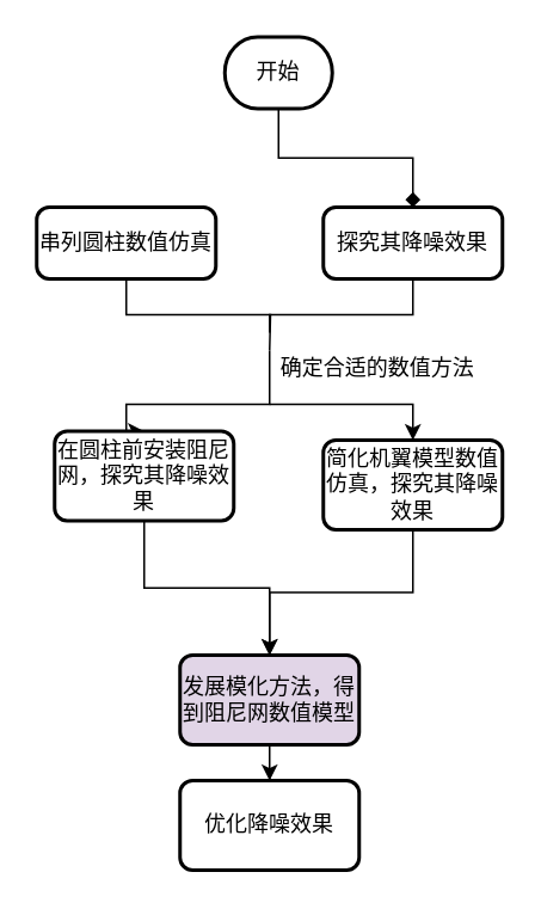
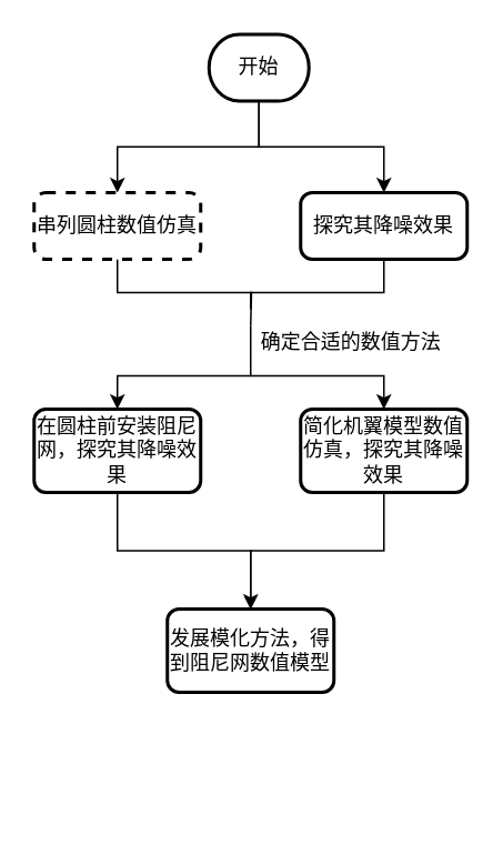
  <mxCell id="0" />
  <mxCell id="1" parent="0" />
- <mxCell id="3" style="edgeStyle=orthogonalEdgeStyle;rounded=0;orthogonalLoop=1;jettySize=auto;html=1;exitX=0.5;exitY=1;exitDx=0;exitDy=0;exitPerimeter=0;entryX=0.5;entryY=0;entryDx=0;entryDy=0;endArrow=diamond;" edge="1" parent="1" source="4" target="8"><mxGeometry relative="1" as="geometry" /></mxCell>
+ <mxCell id="2" style="edgeStyle=orthogonalEdgeStyle;rounded=0;orthogonalLoop=1;jettySize=auto;html=1;exitX=0.5;exitY=1;exitDx=0;exitDy=0;exitPerimeter=0;" edge="1" parent="1" source="4" target="6"><mxGeometry relative="1" as="geometry" /></mxCell>
+ <mxCell id="3" style="edgeStyle=orthogonalEdgeStyle;rounded=0;orthogonalLoop=1;jettySize=auto;html=1;exitX=0.5;exitY=1;exitDx=0;exitDy=0;exitPerimeter=0;entryX=0.5;entryY=0;entryDx=0;entryDy=0;" edge="1" parent="1" source="4" target="8"><mxGeometry relative="1" as="geometry" /></mxCell>
  <mxCell id="4" value="开始" style="strokeWidth=2;html=1;shape=mxgraph.flowchart.terminator;whiteSpace=wrap;" vertex="1" parent="1"><mxGeometry x="125" y="20" width="60" height="40" as="geometry" /></mxCell>
  <mxCell id="5" style="edgeStyle=orthogonalEdgeStyle;rounded=0;orthogonalLoop=1;jettySize=auto;html=1;exitX=0.5;exitY=1;exitDx=0;exitDy=0;startArrow=none;startFill=0;endArrow=none;endFill=0;" edge="1" parent="1" source="6"><mxGeometry relative="1" as="geometry"><mxPoint x="150" y="195" as="targetPoint" /></mxGeometry></mxCell>
- <mxCell id="6" value="串列圆柱数值仿真" style="rounded=1;whiteSpace=wrap;html=1;absoluteArcSize=1;arcSize=14;strokeWidth=2;" vertex="1" parent="1"><mxGeometry x="20" y="115" width="100" height="40" as="geometry" /></mxCell>
+ <mxCell id="6" value="串列圆柱数值仿真" style="rounded=1;whiteSpace=wrap;html=1;absoluteArcSize=1;arcSize=14;strokeWidth=2;dashed=1;" vertex="1" parent="1"><mxGeometry x="20" y="115" width="100" height="40" as="geometry" /></mxCell>
  <mxCell id="7" style="edgeStyle=orthogonalEdgeStyle;rounded=0;orthogonalLoop=1;jettySize=auto;html=1;exitX=0.5;exitY=1;exitDx=0;exitDy=0;startArrow=none;startFill=0;endArrow=none;endFill=0;" edge="1" parent="1" source="8"><mxGeometry relative="1" as="geometry"><mxPoint x="150" y="185" as="targetPoint" /><Array as="points"><mxPoint x="230" y="175" /><mxPoint x="150" y="175" /></Array></mxGeometry></mxCell>
  <mxCell id="8" value="探究其降噪效果" style="rounded=1;whiteSpace=wrap;html=1;absoluteArcSize=1;arcSize=14;strokeWidth=2;" vertex="1" parent="1"><mxGeometry x="180" y="115" width="100" height="40" as="geometry" /></mxCell>
  <mxCell id="9" style="edgeStyle=orthogonalEdgeStyle;rounded=0;orthogonalLoop=1;jettySize=auto;html=1;exitX=0.5;exitY=0;exitDx=0;exitDy=0;startArrow=classic;startFill=1;endArrow=none;endFill=0;" edge="1" parent="1" source="11"><mxGeometry relative="1" as="geometry"><mxPoint x="150" y="195" as="targetPoint" /><Array as="points"><mxPoint x="70" y="225" /><mxPoint x="150" y="225" /></Array></mxGeometry></mxCell>
  <mxCell id="10" style="edgeStyle=orthogonalEdgeStyle;rounded=0;orthogonalLoop=1;jettySize=auto;html=1;exitX=0.5;exitY=1;exitDx=0;exitDy=0;startArrow=none;startFill=0;endArrow=classic;endFill=1;" edge="1" parent="1" source="11" target="17"><mxGeometry relative="1" as="geometry" /></mxCell>
- <mxCell id="11" value="在圆柱前安装阻尼网，探究其降噪效果" style="rounded=1;whiteSpace=wrap;html=1;absoluteArcSize=1;arcSize=14;strokeWidth=2;" vertex="1" parent="1"><mxGeometry x="30" y="240" width="100" height="50" as="geometry" /></mxCell>
+ <mxCell id="11" value="在圆柱前安装阻尼网，探究其降噪效果" style="rounded=1;whiteSpace=wrap;html=1;absoluteArcSize=1;arcSize=14;strokeWidth=2;" vertex="1" parent="1"><mxGeometry x="20" y="245" width="100" height="50" as="geometry" /></mxCell>
  <mxCell id="12" style="edgeStyle=orthogonalEdgeStyle;rounded=0;orthogonalLoop=1;jettySize=auto;html=1;exitX=0.5;exitY=0;exitDx=0;exitDy=0;startArrow=classic;startFill=1;endArrow=none;endFill=0;" edge="1" parent="1" source="14"><mxGeometry relative="1" as="geometry"><mxPoint x="150" y="225" as="targetPoint" /><Array as="points"><mxPoint x="230" y="225" /></Array></mxGeometry></mxCell>
- <mxCell id="13" style="edgeStyle=orthogonalEdgeStyle;rounded=0;orthogonalLoop=1;jettySize=auto;html=1;exitX=0.5;exitY=1;exitDx=0;exitDy=0;entryX=0.5;entryY=0;entryDx=0;entryDy=0;startArrow=none;startFill=0;endArrow=classic;endFill=1;" edge="1" parent="1" source="14" target="17"><mxGeometry relative="1" as="geometry" /></mxCell>
+ <mxCell id="13" style="edgeStyle=orthogonalEdgeStyle;rounded=0;orthogonalLoop=1;jettySize=auto;html=1;exitX=0.5;exitY=1;exitDx=0;exitDy=0;entryX=0.5;entryY=0;entryDx=0;entryDy=0;startArrow=none;startFill=0;endArrow=open;endFill=1;" edge="1" parent="1" source="14" target="17"><mxGeometry relative="1" as="geometry" /></mxCell>
  <mxCell id="14" value="简化机翼模型数值仿真，探究其降噪效果" style="rounded=1;whiteSpace=wrap;html=1;absoluteArcSize=1;arcSize=14;strokeWidth=2;" vertex="1" parent="1"><mxGeometry x="180" y="245" width="100" height="50" as="geometry" /></mxCell>
  <mxCell id="15" value="确定合适的数值方法" style="text;html=1;align=center;verticalAlign=middle;resizable=0;points=[];autosize=1;strokeColor=none;fillColor=none;" vertex="1" parent="1"><mxGeometry x="145" y="190" width="130" height="30" as="geometry" /></mxCell>
- <mxCell id="16" style="edgeStyle=orthogonalEdgeStyle;rounded=0;orthogonalLoop=1;jettySize=auto;html=1;exitX=0.5;exitY=1;exitDx=0;exitDy=0;startArrow=none;startFill=0;endArrow=classic;endFill=1;" edge="1" parent="1" source="17" target="19"><mxGeometry relative="1" as="geometry" /></mxCell>
- <mxCell id="17" value="发展模化方法，得到阻尼网数值模型" style="rounded=1;whiteSpace=wrap;html=1;absoluteArcSize=1;arcSize=14;strokeWidth=2;fillColor=#e1d5e7;" vertex="1" parent="1"><mxGeometry x="100" y="365" width="100" height="50" as="geometry" /></mxCell>
+ <mxCell id="17" value="发展模化方法，得到阻尼网数值模型" style="rounded=1;whiteSpace=wrap;html=1;absoluteArcSize=1;arcSize=14;strokeWidth=2;" vertex="1" parent="1"><mxGeometry x="100" y="365" width="100" height="50" as="geometry" /></mxCell>
  <mxCell id="18" style="edgeStyle=orthogonalEdgeStyle;rounded=0;orthogonalLoop=1;jettySize=auto;html=1;exitX=0.5;exitY=1;exitDx=0;exitDy=0;startArrow=none;startFill=0;endArrow=classic;endFill=1;" edge="1" parent="1" source="17" target="17"><mxGeometry relative="1" as="geometry" /></mxCell>
- <mxCell id="19" value="优化降噪效果" style="rounded=1;whiteSpace=wrap;html=1;absoluteArcSize=1;arcSize=14;strokeWidth=2;" vertex="1" parent="1"><mxGeometry x="100" y="435" width="100" height="50" as="geometry" /></mxCell>
